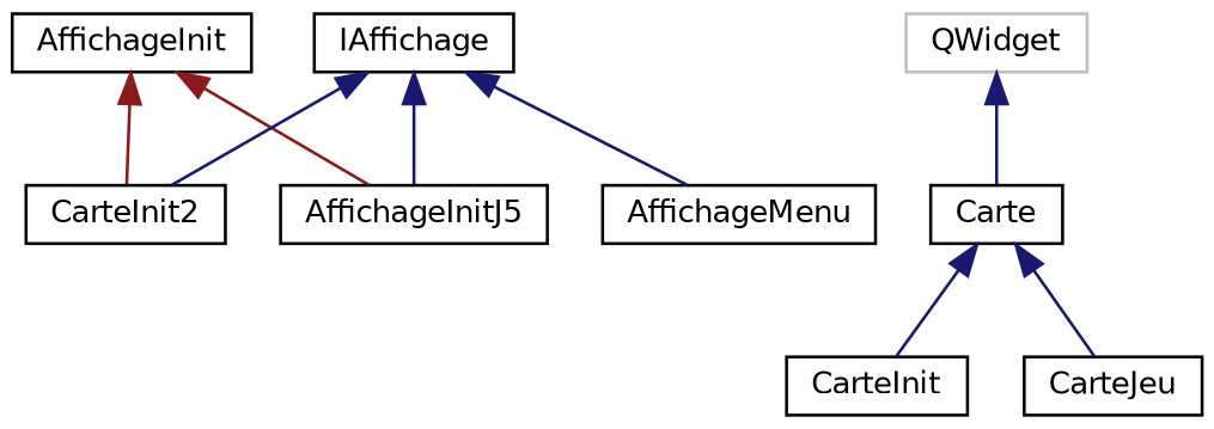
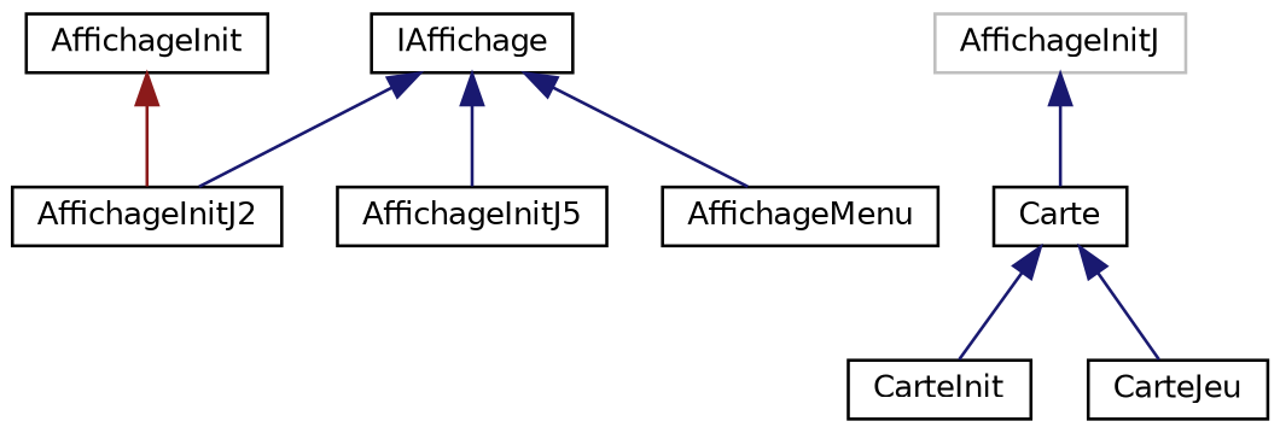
  digraph {
    rankdir=TB
    node [color=black fillcolor=white fontname=Helvetica fontsize=10 shape=record style=filled]
    edge [color=midnightblue dir=back fontname=Helvetica fontsize=10 labelfontname=Helvetica labelfontsize=10 style=solid]
    n1 [height=0.2 label=AffichageInit width=0.4]
    n2 [height=0.2 label=AffichageInitJ5 width=0.4]
-   n3 [height=0.2 label=CarteInit2 width=0.4]
-   n4 [color=grey75 height=0.2 label=QWidget width=0.4]
+   n3 [height=0.2 label=AffichageInitJ2 width=0.4]
+   n4 [color=grey75 height=0.2 label=AffichageInitJ width=0.4]
    n5 [height=0.2 label=Carte width=0.4]
    n6 [height=0.2 label=CarteInit width=0.4]
    n7 [height=0.2 label=CarteJeu width=0.4]
    n8 [height=0.2 label=IAffichage width=0.4]
    n9 [height=0.2 label=AffichageMenu width=0.4]
-   n1 -> n2 [color=firebrick4]
    n1 -> n3 [color=firebrick4]
    n4 -> n5
    n5 -> n6
    n5 -> n7
    n8 -> n2
    n8 -> n3
    n8 -> n9
  }
